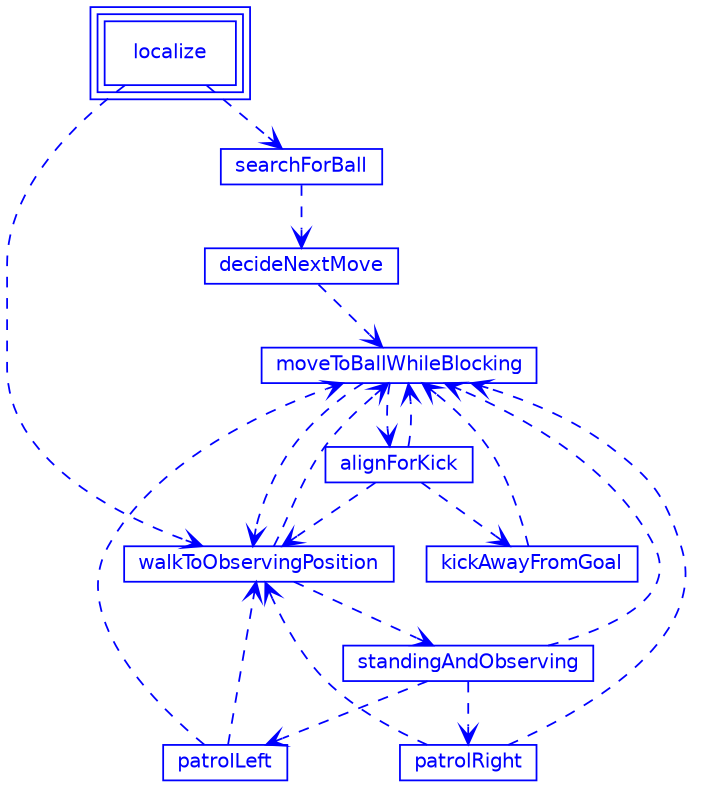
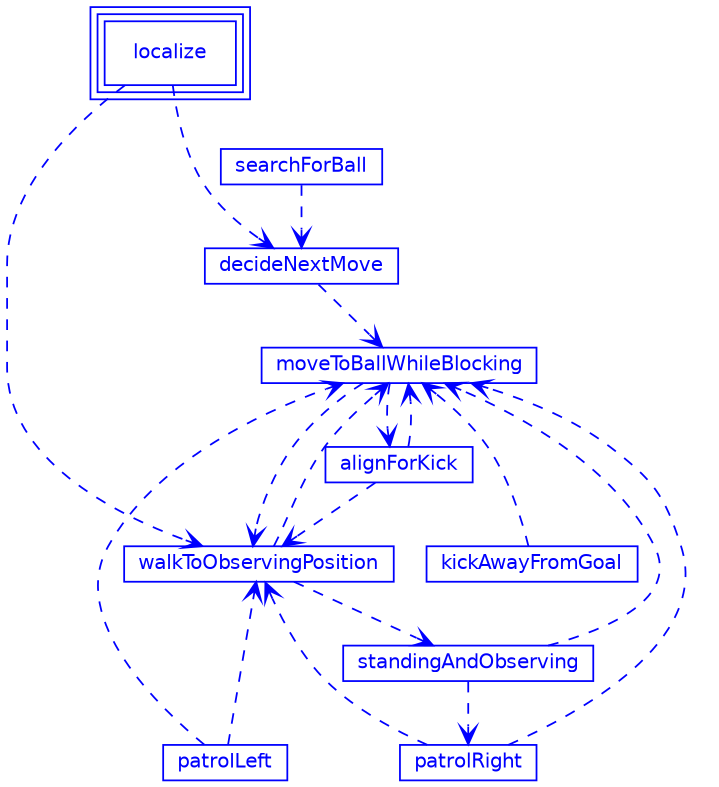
  digraph {
    concentrate=false
    splines=true
    node [color=blue fontcolor=blue fontname=Helvetica fontsize=11 shape=box]
    edge [arrowhead=open color=blue style=dashed]
    localize [height=0.2 peripheries=3]
    searchForBall [height=0.2]
    walkToObservingPosition [height=0.2]
    decideNextMove [height=0.2]
    moveToBallWhileBlocking [height=0.2]
    alignForKick [height=0.2]
    standingAndObserving [height=0.2]
    kickAwayFromGoal [height=0.2]
    patrolLeft [height=0.2]
    patrolRight [height=0.2]
-   localize -> searchForBall
+   localize -> decideNextMove
    localize -> walkToObservingPosition
    searchForBall -> decideNextMove
    walkToObservingPosition -> moveToBallWhileBlocking
    walkToObservingPosition -> standingAndObserving
    decideNextMove -> moveToBallWhileBlocking
    moveToBallWhileBlocking -> walkToObservingPosition
    moveToBallWhileBlocking -> alignForKick
    alignForKick -> walkToObservingPosition
    alignForKick -> moveToBallWhileBlocking
-   alignForKick -> kickAwayFromGoal
    standingAndObserving -> moveToBallWhileBlocking
-   standingAndObserving -> patrolLeft
    standingAndObserving -> patrolRight
    kickAwayFromGoal -> moveToBallWhileBlocking
    patrolLeft -> walkToObservingPosition
    patrolLeft -> moveToBallWhileBlocking
    patrolRight -> walkToObservingPosition
    patrolRight -> moveToBallWhileBlocking
  }
